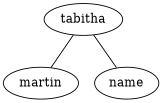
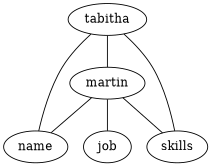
  graph {
    martin
    name
+   job
+   skills
    tabitha
+   martin -- name
+   martin -- job
+   martin -- skills
    tabitha -- martin
    tabitha -- name
+   tabitha -- skills
  }
